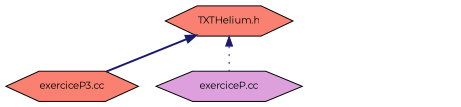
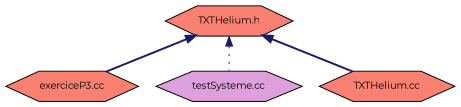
  digraph {
    fontname=Montserrat
    node [color=black fillcolor=salmon fontname=Montserrat fontsize=10 shape=hexagon style=filled]
    edge [color=midnightblue dir=back fontname=Montserrat fontsize=10 labelfontname=Helvetica labelfontsize=10 style=bold]
    n1 [fontcolor=black height=0.2 label="TXTHelium.h" width=0.4]
    n2 [height=0.2 label="exerciceP3.cc" width=0.4]
-   n3 [fillcolor=plum height=0.2 label="exerciceP.cc" width=0.4]
+   n3 [fillcolor=plum height=0.2 label="testSysteme.cc" width=0.4]
+   n4 [height=0.2 label="TXTHelium.cc" width=0.4]
    n1 -> n2
    n1 -> n3 [style=dotted]
+   n1 -> n4
  }
